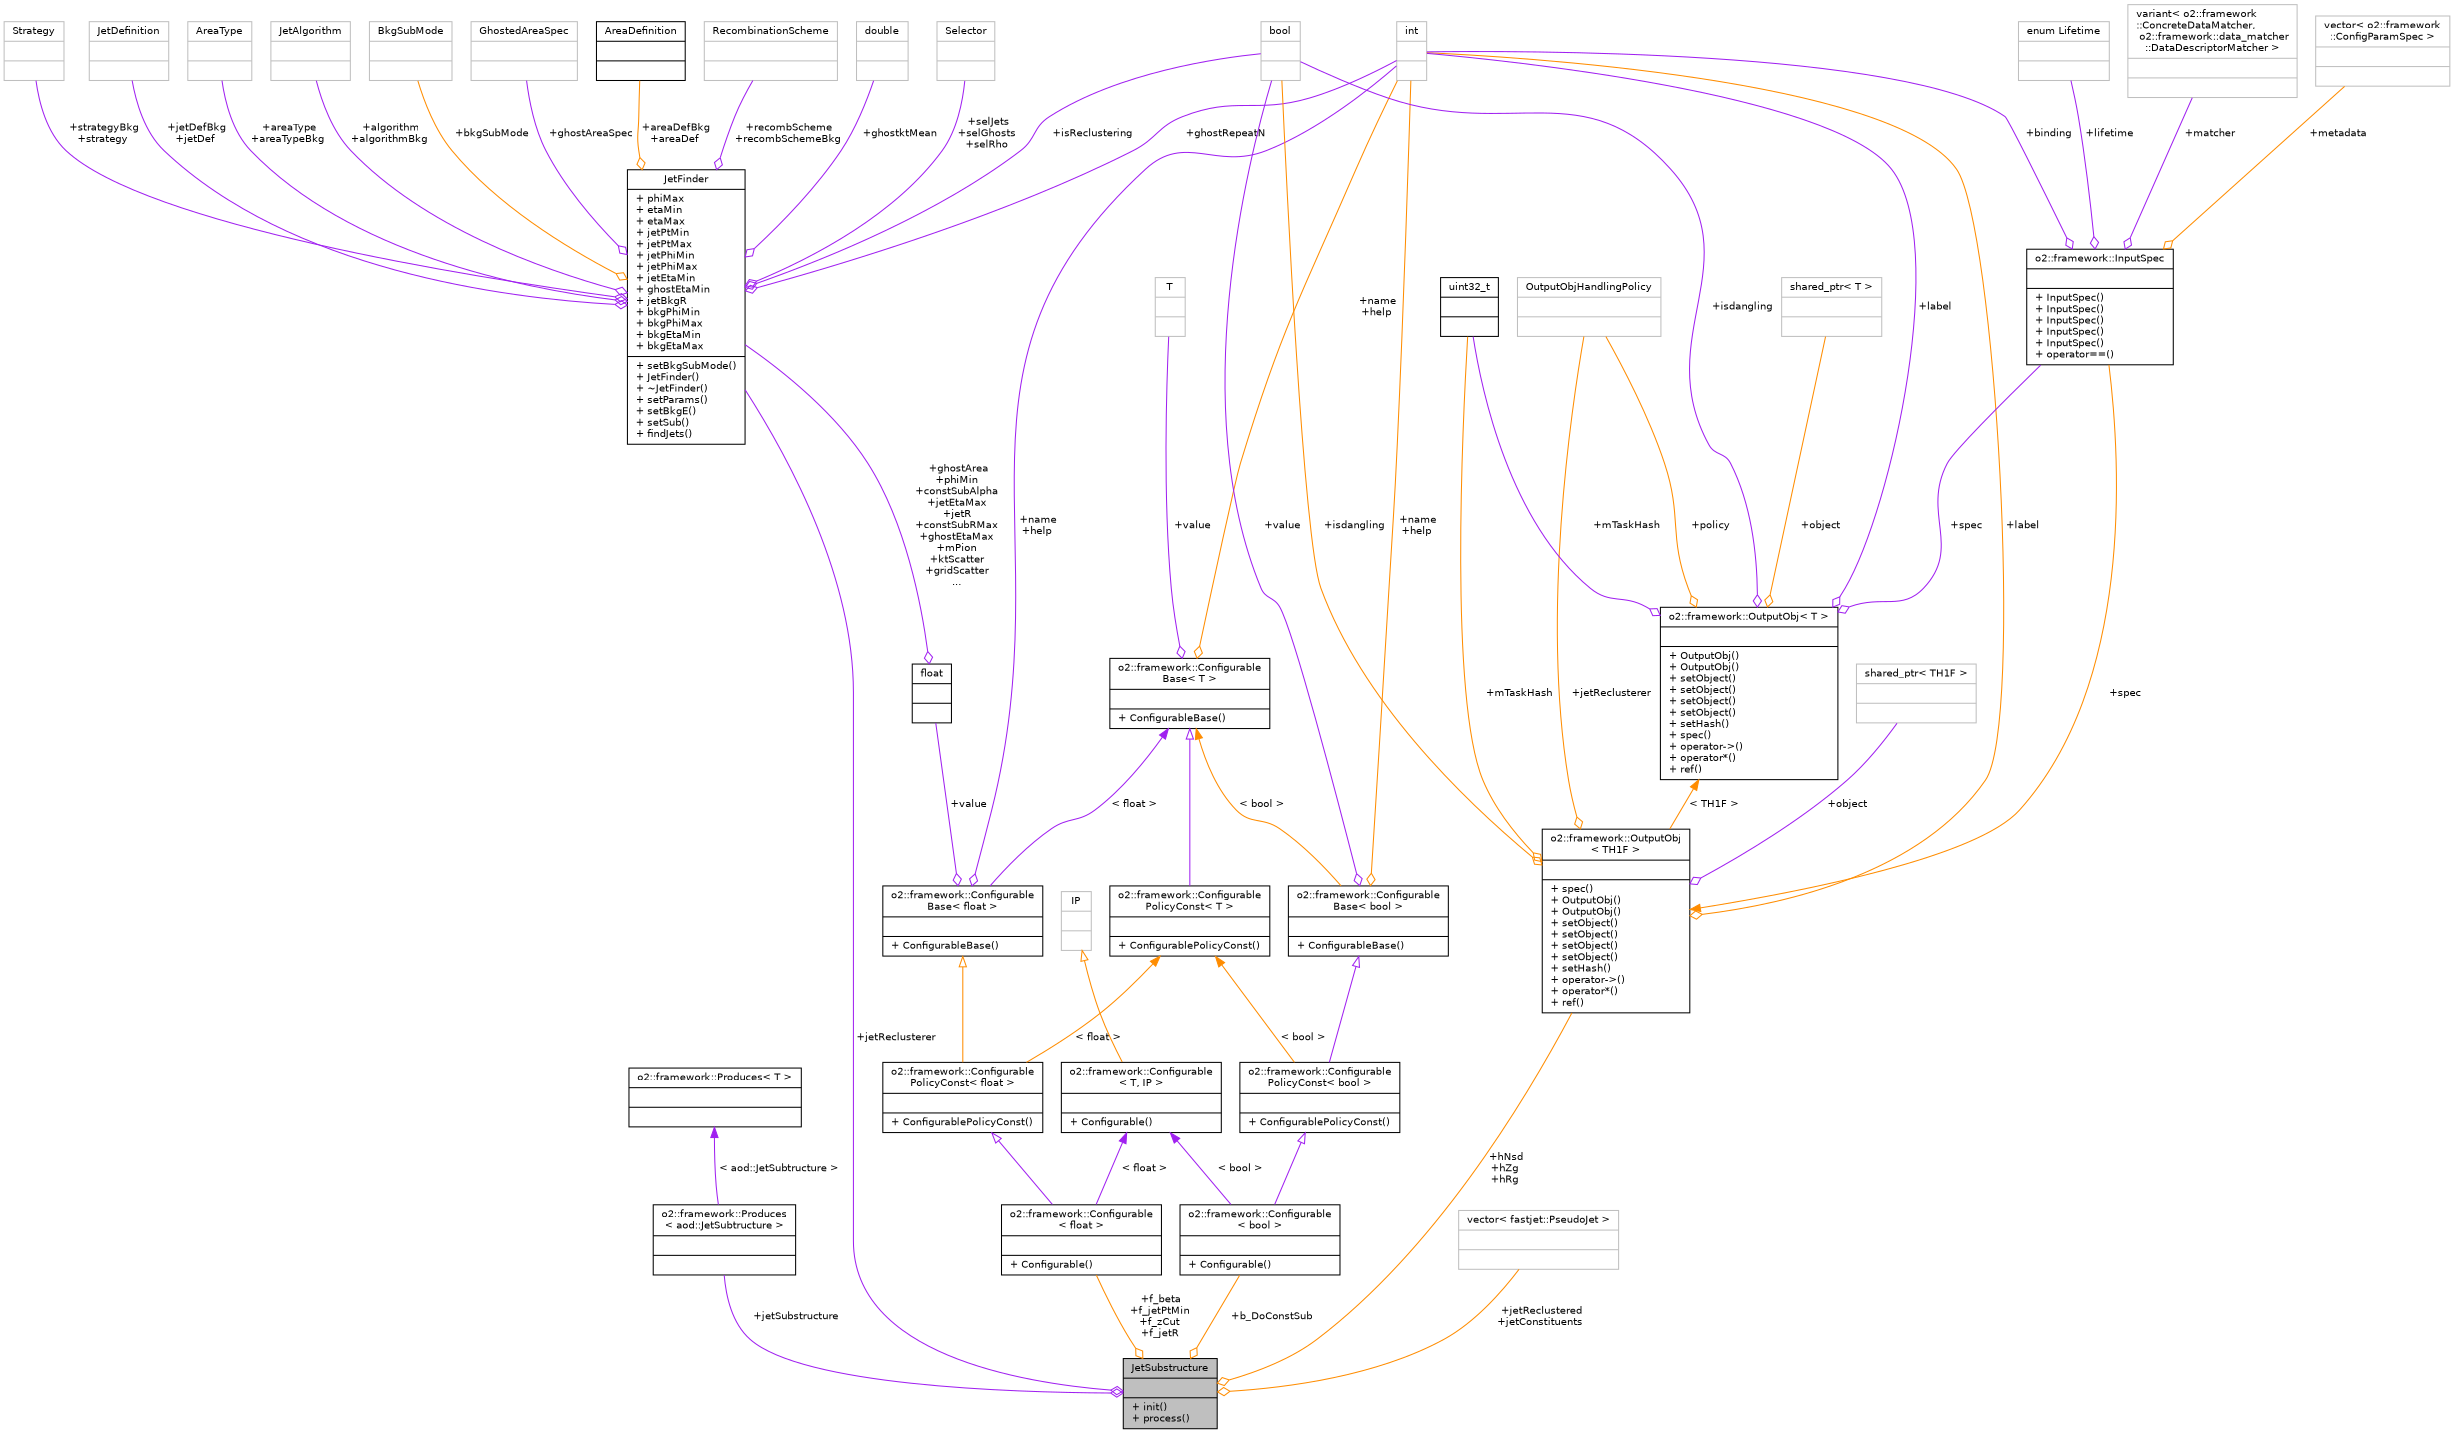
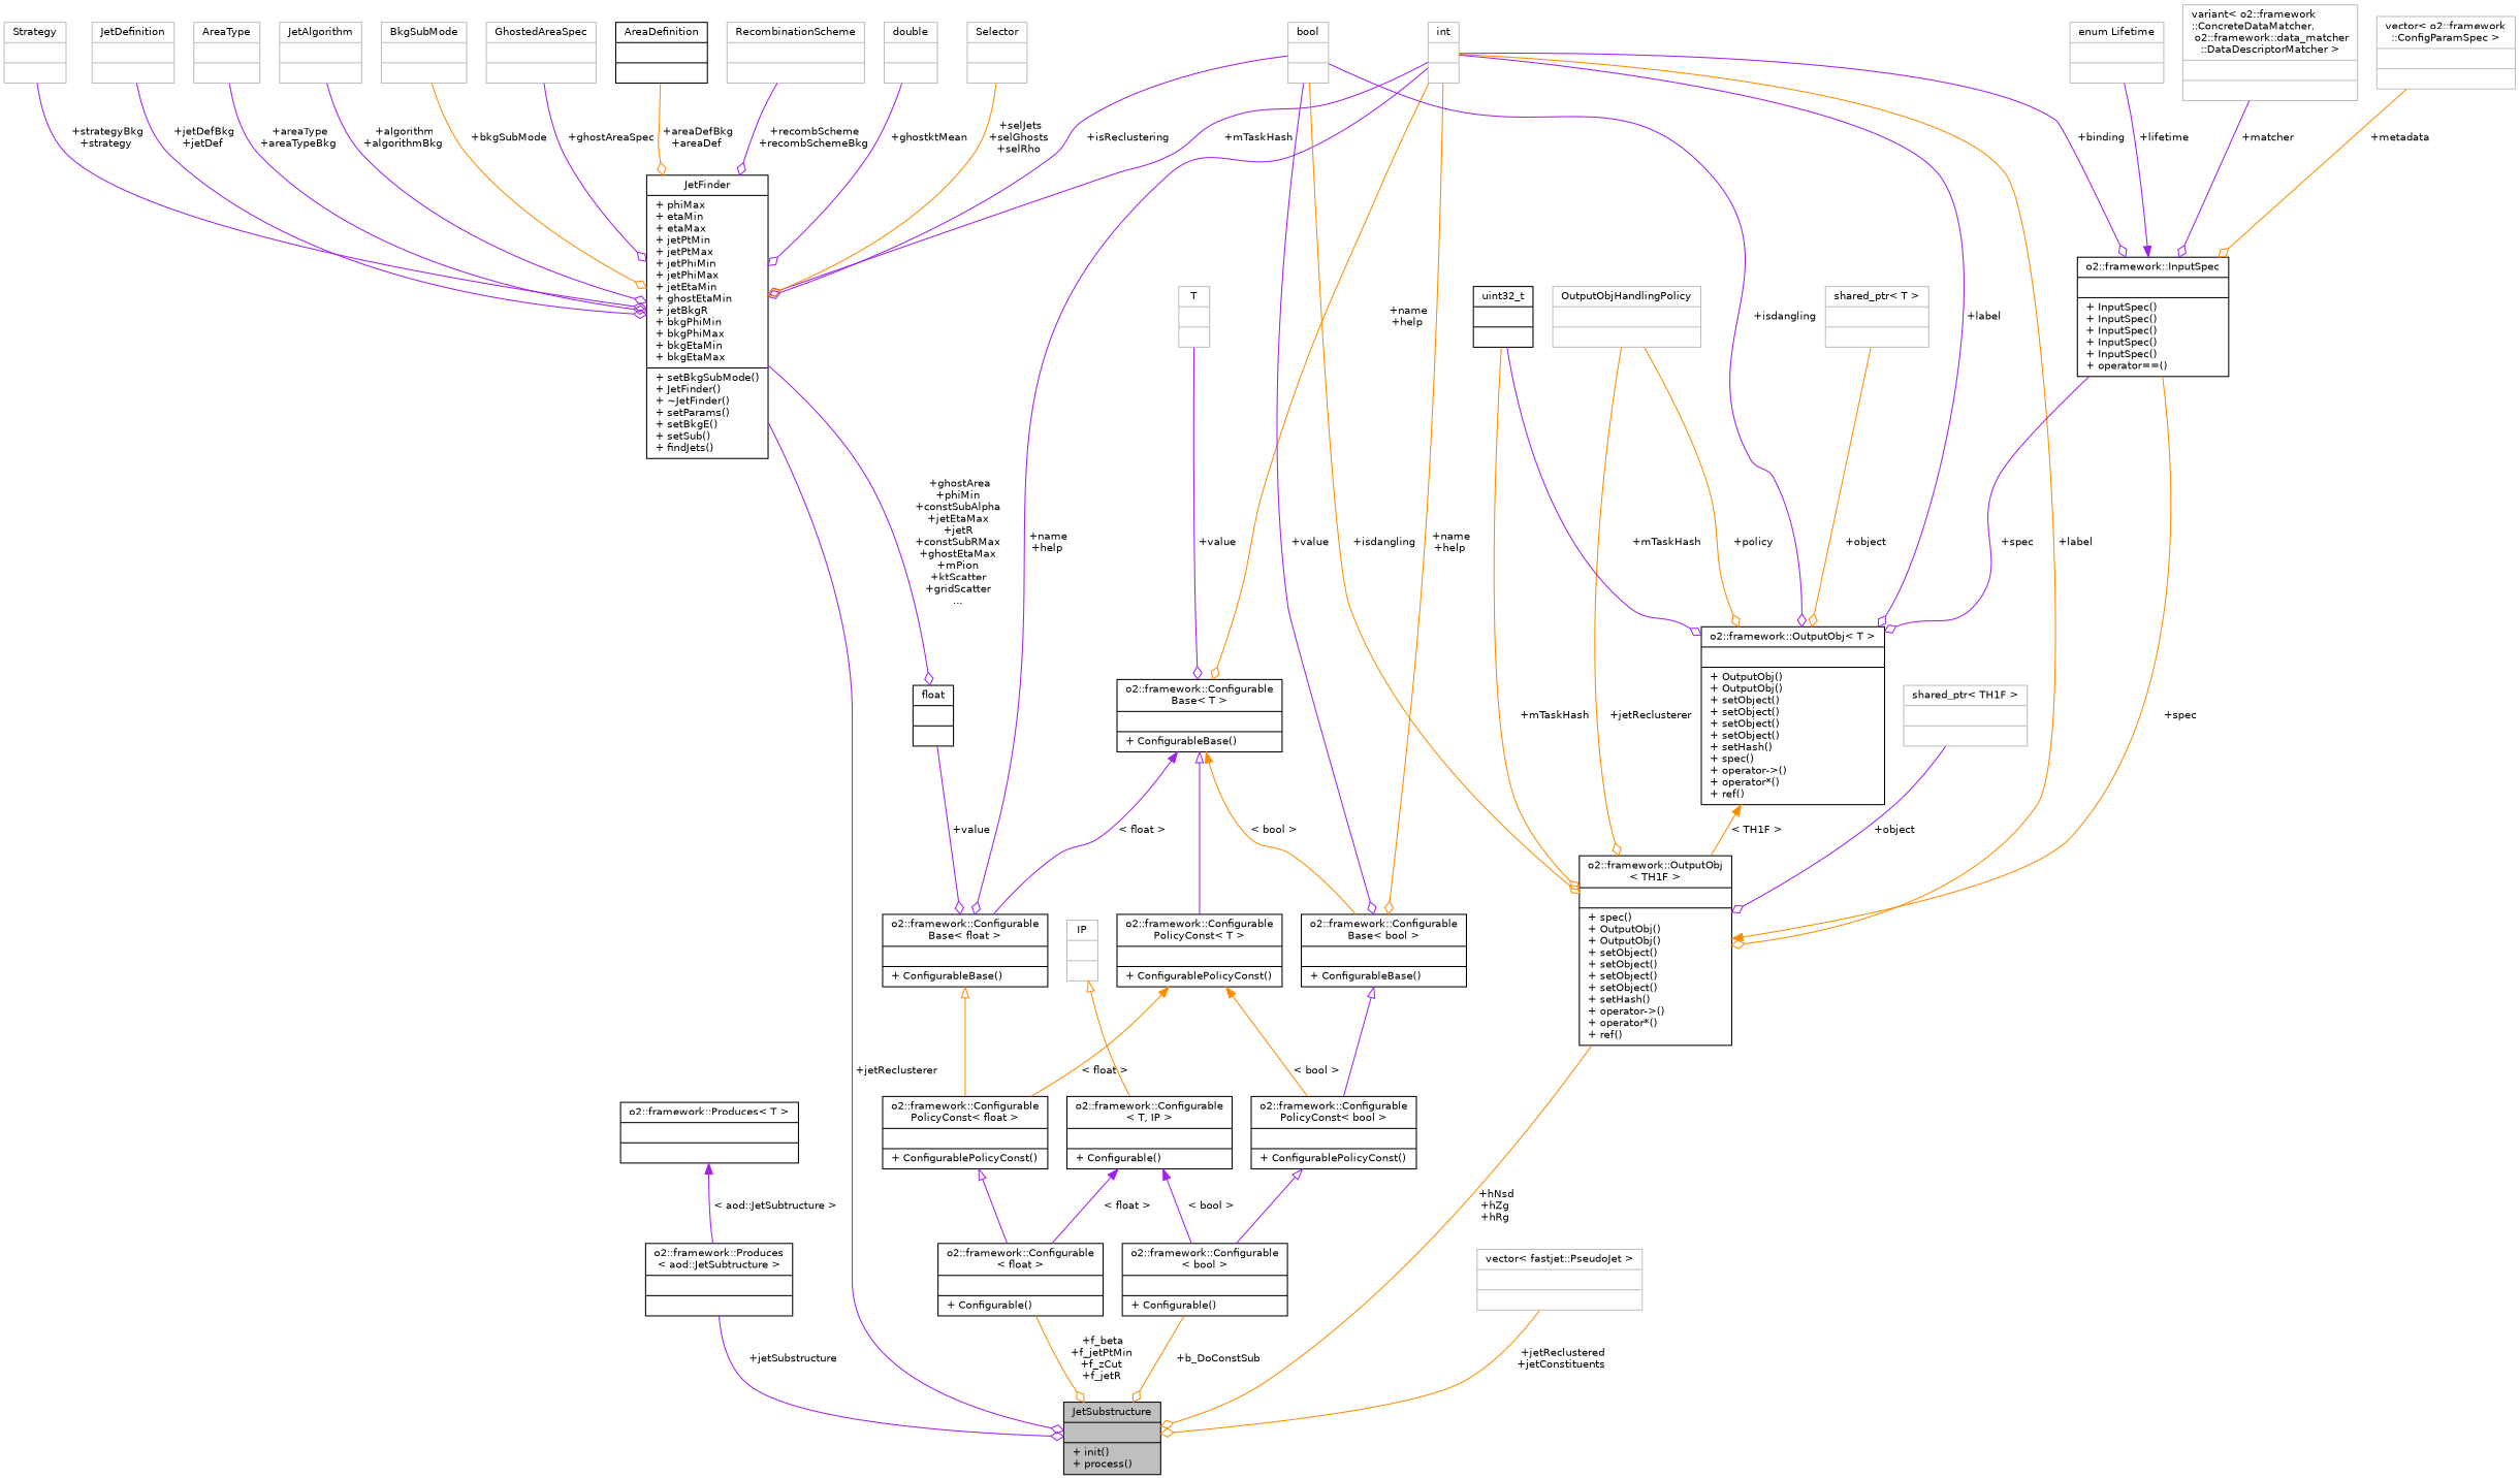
  digraph {
    node [color=grey75 fontname=Helvetica fontsize=10 shape=record]
    edge [arrowhead=odiamond color=purple fontname=Helvetica fontsize=10 labelfontname=Helvetica labelfontsize=10 style=solid]
    n1 [color=black fillcolor=grey75 fontcolor=black height=0.2 label="{JetSubstructure\n||+ init()\l+ process()\l}" style=filled width=0.4]
    n2 [color=black height=0.2 label="{o2::framework::Produces\l\< aod::JetSubtructure \>\n||}" width=0.4]
    n3 [color=black height=0.2 label="{o2::framework::Produces\< T \>\n||}" width=0.4]
    n4 [color=black height=0.2 label="{o2::framework::Configurable\l\< bool \>\n||+ Configurable()\l}" width=0.4]
    n5 [color=black height=0.2 label="{o2::framework::Configurable\lPolicyConst\< bool \>\n||+ ConfigurablePolicyConst()\l}" width=0.4]
    n6 [color=black height=0.2 label="{o2::framework::Configurable\lBase\< bool \>\n||+ ConfigurableBase()\l}" width=0.4]
    n7 [height=0.2 label="{int\n||}" width=0.4]
    n8 [color=black height=0.2 label="{o2::framework::Configurable\lBase\< T \>\n||+ ConfigurableBase()\l}" width=0.4]
    n9 [color=black height=0.2 label="{JetFinder\n|+ phiMax\l+ etaMin\l+ etaMax\l+ jetPtMin\l+ jetPtMax\l+ jetPhiMin\l+ jetPhiMax\l+ jetEtaMin\l+ ghostEtaMin\l+ jetBkgR\l+ bkgPhiMin\l+ bkgPhiMax\l+ bkgEtaMin\l+ bkgEtaMax\l|+ setBkgSubMode()\l+ JetFinder()\l+ ~JetFinder()\l+ setParams()\l+ setBkgE()\l+ setSub()\l+ findJets()\l}" width=0.4]
    n10 [color=black height=0.2 label="{o2::framework::Configurable\lBase\< float \>\n||+ ConfigurableBase()\l}" width=0.4]
    n11 [color=black height=0.2 label="{o2::framework::OutputObj\l\< TH1F \>\n||+ spec()\l+ OutputObj()\l+ OutputObj()\l+ setObject()\l+ setObject()\l+ setObject()\l+ setObject()\l+ setHash()\l+ operator-\>()\l+ operator*()\l+ ref()\l}" width=0.4]
    n12 [color=black height=0.2 label="{o2::framework::InputSpec\n||+ InputSpec()\l+ InputSpec()\l+ InputSpec()\l+ InputSpec()\l+ InputSpec()\l+ operator==()\l}" width=0.4]
    n13 [color=black height=0.2 label="{o2::framework::OutputObj\< T \>\n||+ OutputObj()\l+ OutputObj()\l+ setObject()\l+ setObject()\l+ setObject()\l+ setObject()\l+ setHash()\l+ spec()\l+ operator-\>()\l+ operator*()\l+ ref()\l}" width=0.4]
    n14 [color=black height=0.2 label="{o2::framework::Configurable\lPolicyConst\< T \>\n||+ ConfigurablePolicyConst()\l}" width=0.4]
    n15 [color=black height=0.2 label="{float\n||}" width=0.4]
    n16 [color=black height=0.2 label="{o2::framework::Configurable\lPolicyConst\< float \>\n||+ ConfigurablePolicyConst()\l}" width=0.4]
    n17 [height=0.2 label="{bool\n||}" width=0.4]
    n18 [height=0.2 label="{T\n||}" width=0.4]
    n19 [color=black height=0.2 label="{o2::framework::Configurable\l\< float \>\n||+ Configurable()\l}" width=0.4]
    n20 [color=black height=0.2 label="{o2::framework::Configurable\l\< T, IP \>\n||+ Configurable()\l}" width=0.4]
    n21 [height=0.2 label="{IP\n||}" width=0.4]
    n22 [height=0.2 label="{double\n||}" width=0.4]
    n23 [height=0.2 label="{Selector\n||}" width=0.4]
    n24 [height=0.2 label="{Strategy\n||}" width=0.4]
    n25 [height=0.2 label="{JetDefinition\n||}" width=0.4]
    n26 [height=0.2 label="{AreaType\n||}" width=0.4]
    n27 [height=0.2 label="{JetAlgorithm\n||}" width=0.4]
    n28 [height=0.2 label="{BkgSubMode\n||}" width=0.4]
    n29 [height=0.2 label="{GhostedAreaSpec\n||}" width=0.4]
    n30 [color=black height=0.2 label="{AreaDefinition\n||}" width=0.4]
    n31 [height=0.2 label="{RecombinationScheme\n||}" width=0.4]
    n32 [height=0.2 label="{vector\< fastjet::PseudoJet \>\n||}" width=0.4]
    n33 [height=0.2 label="{OutputObjHandlingPolicy\n||}" width=0.4]
    n34 [color=black height=0.2 label="{uint32_t\n||}" width=0.4]
    n35 [height=0.2 label="{vector\< o2::framework\l::ConfigParamSpec \>\n||}" width=0.4]
    n36 [height=0.2 label="{enum Lifetime\n||}" width=0.4]
    n37 [height=0.2 label="{variant\< o2::framework\l::ConcreteDataMatcher,\l o2::framework::data_matcher\l::DataDescriptorMatcher \>\n||}" width=0.4]
    n38 [height=0.2 label="{shared_ptr\< TH1F \>\n||}" width=0.4]
    n39 [height=0.2 label="{shared_ptr\< T \>\n||}" width=0.4]
    n2 -> n1 [label=" +jetSubstructure"]
    n3 -> n2 [dir=back label=" \< aod::JetSubtructure \>" arrowhead=""]
    n4 -> n1 [color=darkorange label=" +b_DoConstSub"]
    n5 -> n4 [arrowtail=onormal dir=back arrowhead=""]
    n6 -> n5 [arrowtail=onormal dir=back arrowhead=""]
    n7 -> n6 [color=darkorange label=" +name\n+help"]
    n7 -> n8 [color=darkorange label=" +name\n+help"]
-   n7 -> n9 [label=" +ghostRepeatN"]
+   n7 -> n9 [label=" +mTaskHash"]
    n7 -> n10 [label=" +name\n+help"]
    n7 -> n11 [color=darkorange label=" +label"]
    n7 -> n12 [label=" +binding"]
    n7 -> n13 [label=" +label"]
    n8 -> n6 [color=darkorange dir=back label=" \< bool \>" arrowhead=""]
    n8 -> n10 [dir=back label=" \< float \>" arrowhead=""]
    n8 -> n14 [arrowtail=onormal dir=back arrowhead=""]
    n9 -> n1 [label=" +jetReclusterer"]
    n9 -> n15 [label=" +ghostArea\n+phiMin\n+constSubAlpha\n+jetEtaMax\n+jetR\n+constSubRMax\n+ghostEtaMax\n+mPion\n+ktScatter\n+gridScatter\n..."]
    n10 -> n16 [arrowtail=onormal color=darkorange dir=back arrowhead=""]
    n11 -> n1 [color=darkorange label=" +hNsd\n+hZg\n+hRg"]
    n12 -> n11 [arrowhead=normal color=darkorange label=" +spec"]
    n12 -> n13 [label=" +spec"]
    n13 -> n11 [color=darkorange dir=back label=" \< TH1F \>" arrowhead=""]
    n14 -> n5 [color=darkorange dir=back label=" \< bool \>" arrowhead=""]
    n14 -> n16 [color=darkorange dir=back label=" \< float \>" arrowhead=""]
    n15 -> n10 [label=" +value"]
    n16 -> n19 [arrowtail=onormal dir=back arrowhead=""]
    n17 -> n6 [label=" +value"]
    n17 -> n9 [label=" +isReclustering"]
    n17 -> n11 [color=darkorange label=" +isdangling"]
    n17 -> n13 [label=" +isdangling"]
    n18 -> n8 [label=" +value"]
    n19 -> n1 [color=darkorange label=" +f_beta\n+f_jetPtMin\n+f_zCut\n+f_jetR"]
    n20 -> n4 [dir=back label=" \< bool \>" arrowhead=""]
    n20 -> n19 [dir=back label=" \< float \>" arrowhead=""]
    n21 -> n20 [arrowtail=onormal color=darkorange dir=back arrowhead=""]
    n22 -> n9 [label=" +ghostktMean"]
-   n23 -> n9 [label=" +selJets\n+selGhosts\n+selRho"]
+   n23 -> n9 [color=darkorange label=" +selJets\n+selGhosts\n+selRho"]
    n24 -> n9 [label=" +strategyBkg\n+strategy"]
    n25 -> n9 [label=" +jetDefBkg\n+jetDef"]
    n26 -> n9 [label=" +areaType\n+areaTypeBkg"]
    n27 -> n9 [label=" +algorithm\n+algorithmBkg"]
    n28 -> n9 [color=darkorange label=" +bkgSubMode"]
    n29 -> n9 [label=" +ghostAreaSpec"]
    n30 -> n9 [color=darkorange label=" +areaDefBkg\n+areaDef"]
    n31 -> n9 [label=" +recombScheme\n+recombSchemeBkg"]
    n32 -> n1 [color=darkorange label=" +jetReclustered\n+jetConstituents"]
    n33 -> n11 [color=darkorange label=" +jetReclusterer"]
    n33 -> n13 [color=darkorange label=" +policy"]
    n34 -> n11 [color=darkorange label=" +mTaskHash"]
    n34 -> n13 [label=" +mTaskHash"]
    n35 -> n12 [color=darkorange label=" +metadata"]
-   n36 -> n12 [label=" +lifetime"]
+   n36 -> n12 [arrowhead=normal label=" +lifetime"]
    n37 -> n12 [label=" +matcher"]
    n38 -> n11 [label=" +object"]
    n39 -> n13 [color=darkorange label=" +object"]
  }
